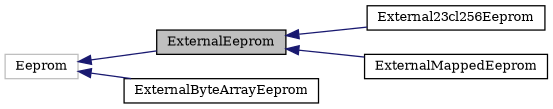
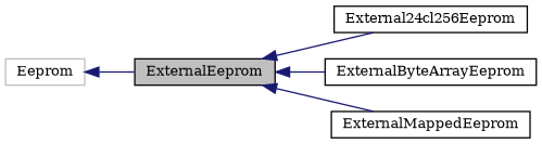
  digraph {
    fontname="DejaVu Serif"
    rankdir=LR
    node [color=black fillcolor=white fontname="DejaVu Serif" fontsize=10 shape=record style=filled]
    edge [color=midnightblue dir=back fontname="DejaVu Serif" fontsize=10 labelfontname=Helvetica labelfontsize=10 style=solid]
    n1 [fillcolor=grey75 fontcolor=black height=0.2 label=ExternalEeprom width=0.4]
-   n2 [height=0.2 label=External23cl256Eeprom width=0.4]
+   n2 [height=0.2 label=External24cl256Eeprom width=0.4]
    n3 [height=0.2 label=ExternalByteArrayEeprom width=0.4]
    n4 [height=0.2 label=ExternalMappedEeprom width=0.4]
    n5 [color=grey75 height=0.2 label=Eeprom width=0.4]
    n1 -> n2
-   n5 -> n3
+   n1 -> n3
    n1 -> n4
    n5 -> n1
  }
